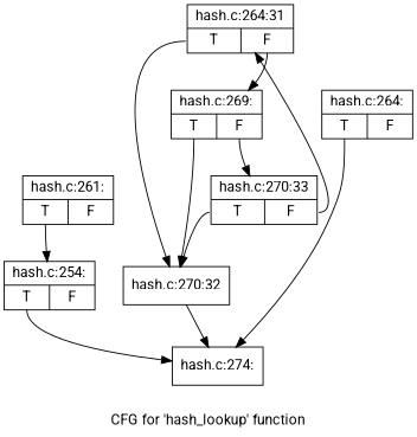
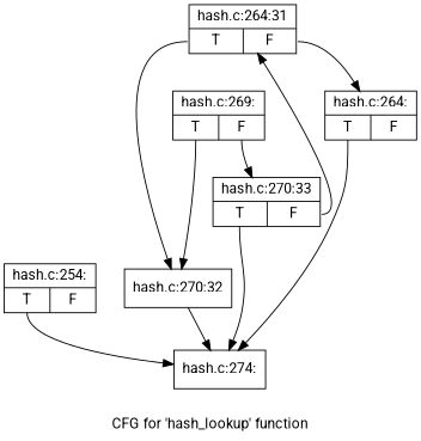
  digraph {
    fontname=Roboto
    label="CFG for 'hash_lookup' function"
    node [fontname=Roboto shape=record]
    edge [fontname=Roboto tailport=s0]
-   n1 [label="{hash.c:261:|{<s0>T|<s1>F}}"]
    n2 [label="{hash.c:254:|{<s0>T|<s1>F}}"]
    n3 [label="{hash.c:274:}"]
    n4 [label="{hash.c:264:|{<s0>T|<s1>F}}"]
    n5 [label="{hash.c:264:31|{<s0>T|<s1>F}}"]
    n6 [label="{hash.c:270:32}"]
    n7 [label="{hash.c:269:|{<s0>T|<s1>F}}"]
    n8 [label="{hash.c:270:33|{<s0>T|<s1>F}}"]
-   n1 -> n2
    n2 -> n3
    n4 -> n3
    n5 -> n6
-   n5 -> n7 [tailport=s1]
+   n5 -> n4 [tailport=s1]
    n6 -> n3
    n7 -> n6
    n7 -> n8 [tailport=s1]
-   n8 -> n6
+   n8 -> n3
    n8 -> n5 [tailport=s1]
  }
